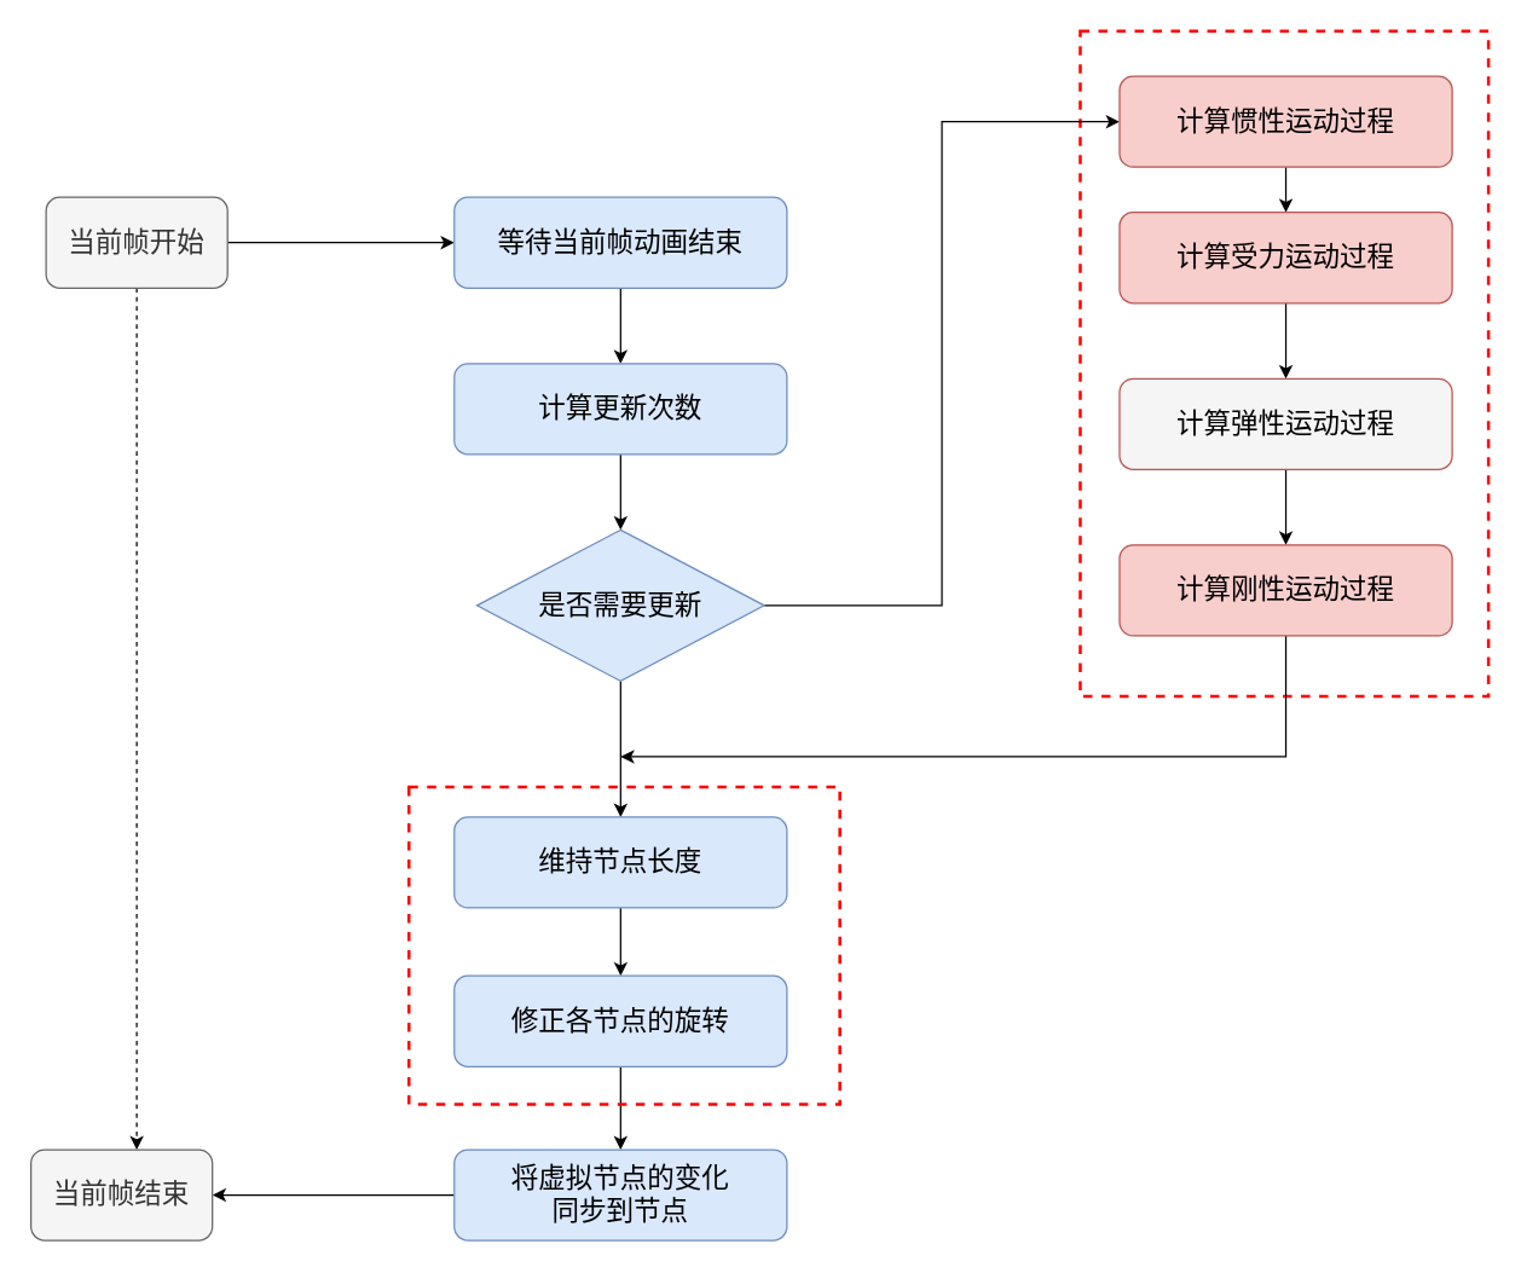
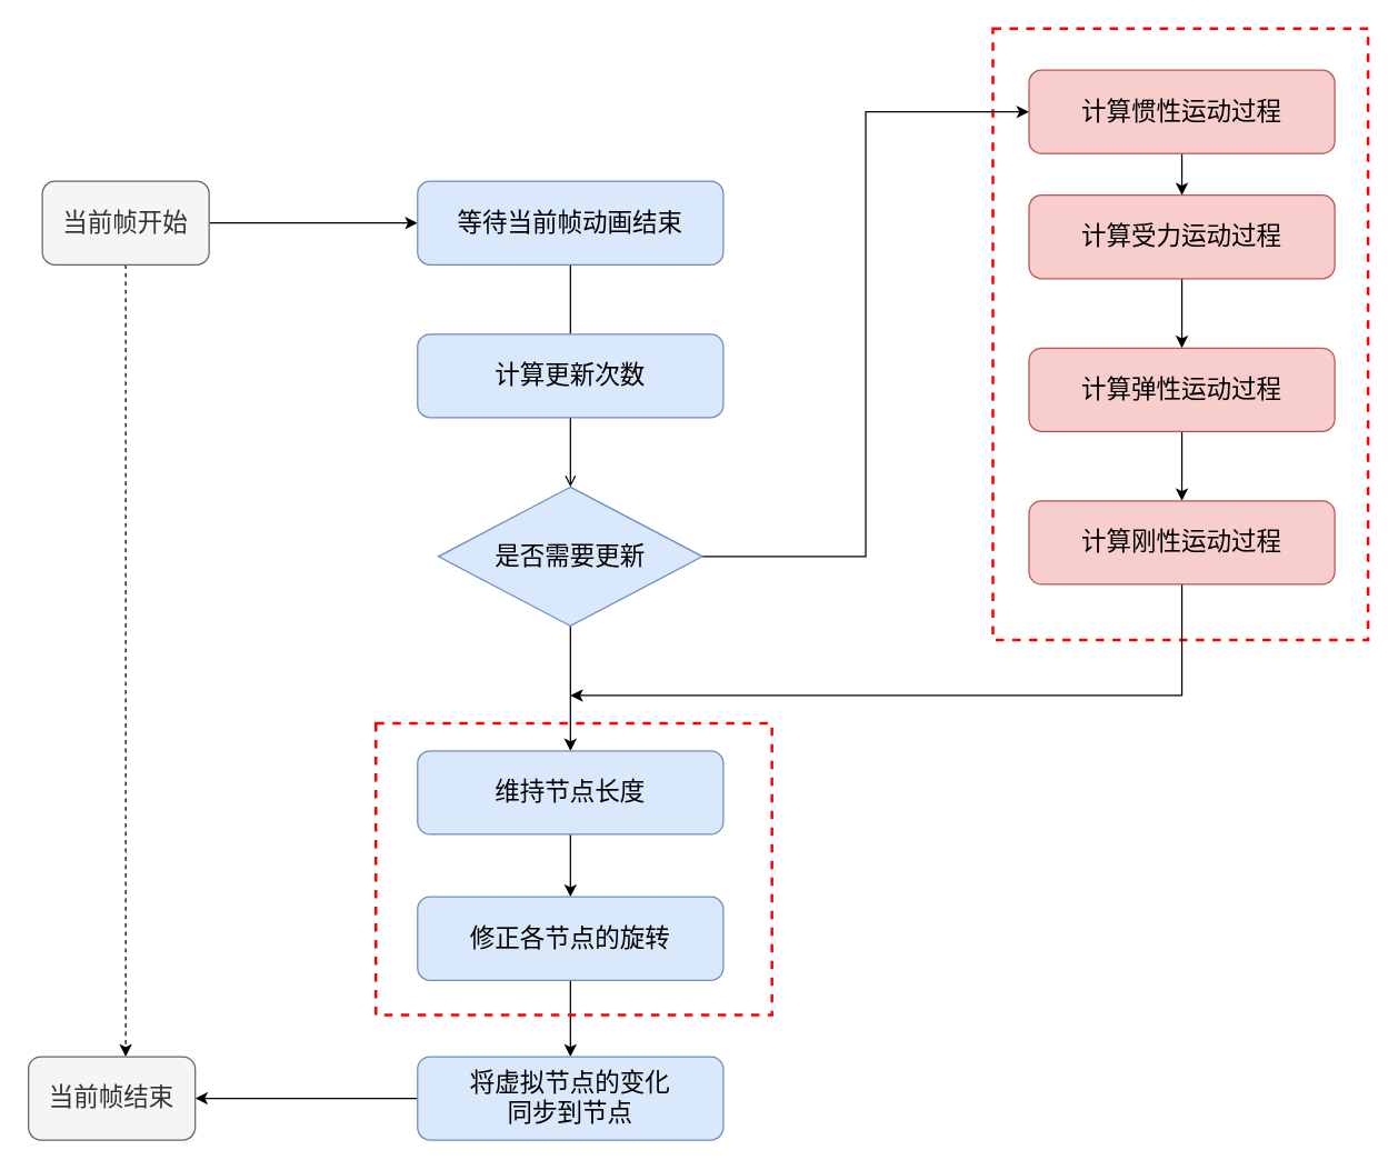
  <mxCell id="0" />
  <mxCell id="1" parent="0" />
  <mxCell id="2" value="" style="rounded=0;whiteSpace=wrap;html=1;fillColor=none;dashed=1;strokeWidth=2;strokeColor=#FF0000;" vertex="1" parent="1"><mxGeometry x="714" y="20" width="270" height="440" as="geometry" /></mxCell>
  <mxCell id="3" style="edgeStyle=orthogonalEdgeStyle;rounded=0;orthogonalLoop=1;jettySize=auto;html=1;entryX=0;entryY=0.5;entryDx=0;entryDy=0;" edge="1" parent="1" source="5" target="7"><mxGeometry relative="1" as="geometry" /></mxCell>
  <mxCell id="4" style="edgeStyle=orthogonalEdgeStyle;rounded=0;orthogonalLoop=1;jettySize=auto;html=1;entryX=0.583;entryY=0;entryDx=0;entryDy=0;entryPerimeter=0;dashed=1;" edge="1" parent="1" source="5" target="19"><mxGeometry relative="1" as="geometry" /></mxCell>
  <mxCell id="5" value="&lt;font style=&quot;font-size: 18px;&quot;&gt;当前帧开始&lt;/font&gt;" style="rounded=1;whiteSpace=wrap;html=1;fillColor=#f5f5f5;fontColor=#333333;strokeColor=#666666;" vertex="1" parent="1"><mxGeometry x="30" y="130" width="120" height="60" as="geometry" /></mxCell>
- <mxCell id="6" style="edgeStyle=orthogonalEdgeStyle;rounded=0;orthogonalLoop=1;jettySize=auto;html=1;" edge="1" parent="1" source="7" target="9"><mxGeometry relative="1" as="geometry" /></mxCell>
+ <mxCell id="6" style="edgeStyle=orthogonalEdgeStyle;rounded=0;orthogonalLoop=1;jettySize=auto;html=1;endArrow=none;" edge="1" parent="1" source="7" target="9"><mxGeometry relative="1" as="geometry" /></mxCell>
  <mxCell id="7" value="&lt;font style=&quot;font-size: 18px;&quot;&gt;等待当前帧动画结束&lt;/font&gt;" style="rounded=1;whiteSpace=wrap;html=1;fillColor=#dae8fc;strokeColor=#6c8ebf;" vertex="1" parent="1"><mxGeometry x="300" y="130" width="220" height="60" as="geometry" /></mxCell>
- <mxCell id="8" style="edgeStyle=orthogonalEdgeStyle;rounded=0;orthogonalLoop=1;jettySize=auto;html=1;entryX=0.5;entryY=0;entryDx=0;entryDy=0;" edge="1" parent="1" source="9" target="12"><mxGeometry relative="1" as="geometry" /></mxCell>
+ <mxCell id="8" style="edgeStyle=orthogonalEdgeStyle;rounded=0;orthogonalLoop=1;jettySize=auto;html=1;entryX=0.5;entryY=0;entryDx=0;entryDy=0;endArrow=open;" edge="1" parent="1" source="9" target="12"><mxGeometry relative="1" as="geometry" /></mxCell>
  <mxCell id="9" value="&lt;font style=&quot;font-size: 18px;&quot;&gt;计算更新次数&lt;/font&gt;" style="rounded=1;whiteSpace=wrap;html=1;fillColor=#dae8fc;strokeColor=#6c8ebf;" vertex="1" parent="1"><mxGeometry x="300" y="240" width="220" height="60" as="geometry" /></mxCell>
  <mxCell id="10" style="edgeStyle=orthogonalEdgeStyle;rounded=0;orthogonalLoop=1;jettySize=auto;html=1;entryX=0;entryY=0.5;entryDx=0;entryDy=0;" edge="1" parent="1" source="12" target="21"><mxGeometry relative="1" as="geometry" /></mxCell>
  <mxCell id="11" style="edgeStyle=orthogonalEdgeStyle;rounded=0;orthogonalLoop=1;jettySize=auto;html=1;" edge="1" parent="1" source="12" target="14"><mxGeometry relative="1" as="geometry" /></mxCell>
  <mxCell id="12" value="&lt;font style=&quot;font-size: 18px;&quot;&gt;是否需要更新&lt;/font&gt;" style="rhombus;whiteSpace=wrap;html=1;fillColor=#dae8fc;strokeColor=#6c8ebf;" vertex="1" parent="1"><mxGeometry x="315" y="350" width="190" height="100" as="geometry" /></mxCell>
  <mxCell id="13" style="edgeStyle=orthogonalEdgeStyle;rounded=0;orthogonalLoop=1;jettySize=auto;html=1;" edge="1" parent="1" source="14" target="16"><mxGeometry relative="1" as="geometry" /></mxCell>
  <mxCell id="14" value="&lt;font style=&quot;font-size: 18px;&quot;&gt;维持节点长度&lt;/font&gt;" style="rounded=1;whiteSpace=wrap;html=1;fillColor=#dae8fc;strokeColor=#6c8ebf;" vertex="1" parent="1"><mxGeometry x="300" y="540" width="220" height="60" as="geometry" /></mxCell>
  <mxCell id="15" style="edgeStyle=orthogonalEdgeStyle;rounded=0;orthogonalLoop=1;jettySize=auto;html=1;entryX=0.5;entryY=0;entryDx=0;entryDy=0;" edge="1" parent="1" source="16" target="18"><mxGeometry relative="1" as="geometry" /></mxCell>
  <mxCell id="16" value="&lt;font style=&quot;font-size: 18px;&quot;&gt;修正各节点的旋转&lt;/font&gt;" style="rounded=1;whiteSpace=wrap;html=1;fillColor=#dae8fc;strokeColor=#6c8ebf;" vertex="1" parent="1"><mxGeometry x="300" y="645" width="220" height="60" as="geometry" /></mxCell>
  <mxCell id="17" style="edgeStyle=orthogonalEdgeStyle;rounded=0;orthogonalLoop=1;jettySize=auto;html=1;" edge="1" parent="1" source="18" target="19"><mxGeometry relative="1" as="geometry" /></mxCell>
  <mxCell id="18" value="&lt;font style=&quot;font-size: 18px;&quot;&gt;将虚拟节点的变化&lt;br&gt;同步到节点&lt;/font&gt;" style="rounded=1;whiteSpace=wrap;html=1;fillColor=#dae8fc;strokeColor=#6c8ebf;" vertex="1" parent="1"><mxGeometry x="300" y="760" width="220" height="60" as="geometry" /></mxCell>
  <mxCell id="19" value="&lt;font style=&quot;font-size: 18px;&quot;&gt;当前帧结束&lt;/font&gt;" style="rounded=1;whiteSpace=wrap;html=1;fillColor=#f5f5f5;fontColor=#333333;strokeColor=#666666;" vertex="1" parent="1"><mxGeometry x="20" y="760" width="120" height="60" as="geometry" /></mxCell>
  <mxCell id="20" style="edgeStyle=orthogonalEdgeStyle;rounded=0;orthogonalLoop=1;jettySize=auto;html=1;" edge="1" parent="1" source="21" target="23"><mxGeometry relative="1" as="geometry" /></mxCell>
  <mxCell id="21" value="&lt;span style=&quot;font-size: 18px;&quot;&gt;计算惯性运动过程&lt;/span&gt;" style="rounded=1;whiteSpace=wrap;html=1;fillColor=#f8cecc;strokeColor=#b85450;" vertex="1" parent="1"><mxGeometry x="740" y="50" width="220" height="60" as="geometry" /></mxCell>
  <mxCell id="22" style="edgeStyle=orthogonalEdgeStyle;rounded=0;orthogonalLoop=1;jettySize=auto;html=1;" edge="1" parent="1" source="23" target="25"><mxGeometry relative="1" as="geometry" /></mxCell>
  <mxCell id="23" value="&lt;span style=&quot;font-size: 18px;&quot;&gt;计算受力运动过程&lt;/span&gt;" style="rounded=1;whiteSpace=wrap;html=1;fillColor=#f8cecc;strokeColor=#b85450;" vertex="1" parent="1"><mxGeometry x="740" y="140" width="220" height="60" as="geometry" /></mxCell>
  <mxCell id="24" style="edgeStyle=orthogonalEdgeStyle;rounded=0;orthogonalLoop=1;jettySize=auto;html=1;" edge="1" parent="1" source="25" target="27"><mxGeometry relative="1" as="geometry" /></mxCell>
- <mxCell id="25" value="&lt;font style=&quot;font-size: 18px;&quot;&gt;计算弹性运动过程&lt;/font&gt;" style="rounded=1;whiteSpace=wrap;html=1;fillColor=#f5f5f5;strokeColor=#b85450;" vertex="1" parent="1"><mxGeometry x="740" y="250" width="220" height="60" as="geometry" /></mxCell>
+ <mxCell id="25" value="&lt;font style=&quot;font-size: 18px;&quot;&gt;计算弹性运动过程&lt;/font&gt;" style="rounded=1;whiteSpace=wrap;html=1;fillColor=#f8cecc;strokeColor=#b85450;" vertex="1" parent="1"><mxGeometry x="740" y="250" width="220" height="60" as="geometry" /></mxCell>
  <mxCell id="26" style="edgeStyle=orthogonalEdgeStyle;rounded=0;orthogonalLoop=1;jettySize=auto;html=1;" edge="1" parent="1" source="27"><mxGeometry relative="1" as="geometry"><mxPoint x="410" y="500" as="targetPoint" /><Array as="points"><mxPoint x="850" y="500" /></Array></mxGeometry></mxCell>
  <mxCell id="27" value="&lt;span style=&quot;font-size: 18px;&quot;&gt;计算刚性运动过程&lt;/span&gt;" style="rounded=1;whiteSpace=wrap;html=1;fillColor=#f8cecc;strokeColor=#b85450;" vertex="1" parent="1"><mxGeometry x="740" y="360" width="220" height="60" as="geometry" /></mxCell>
  <mxCell id="28" value="" style="rounded=0;whiteSpace=wrap;html=1;fillColor=none;dashed=1;strokeWidth=2;strokeColor=#FF0000;" vertex="1" parent="1"><mxGeometry x="270" y="520" width="285" height="210" as="geometry" /></mxCell>
